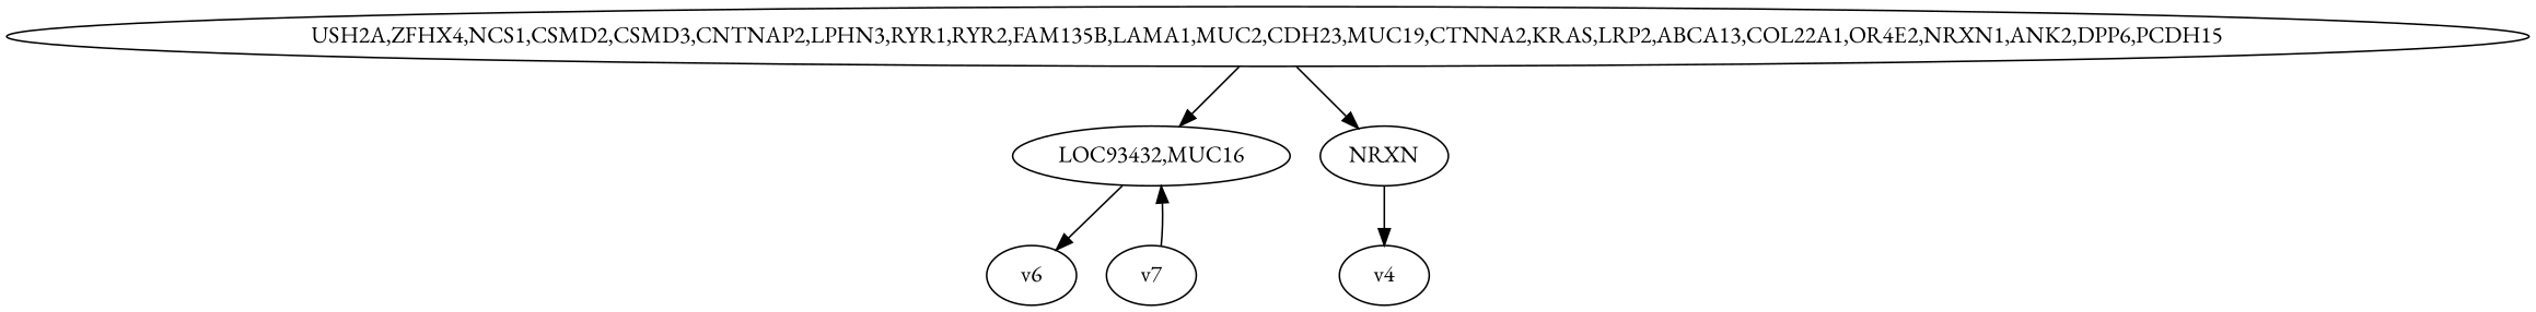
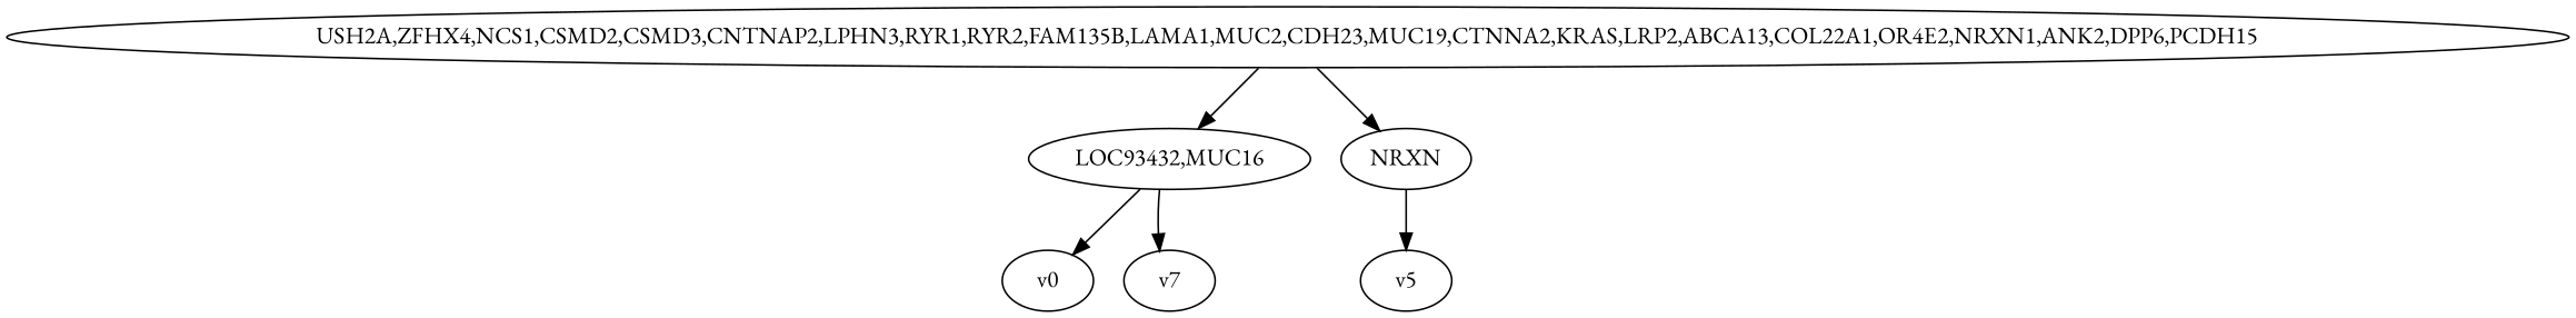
  digraph {
    fontname="EB Garamond"
    node [fontname="EB Garamond"]
    edge [fontname="EB Garamond"]
    n1 [label="LOC93432,MUC16"]
-   v6
+   v6 [label=v0]
    v7
    n4 [label=NRXN]
-   v4
+   v4 [label=v5]
    n6 [label="USH2A,ZFHX4,NCS1,CSMD2,CSMD3,CNTNAP2,LPHN3,RYR1,RYR2,FAM135B,LAMA1,MUC2,CDH23,MUC19,CTNNA2,KRAS,LRP2,ABCA13,COL22A1,OR4E2,NRXN1,ANK2,DPP6,PCDH15"]
    n1 -> v6
-   v7 -> n1
+   n1 -> v7
    n4 -> v4
    n6 -> n1
    n6 -> n4
  }
